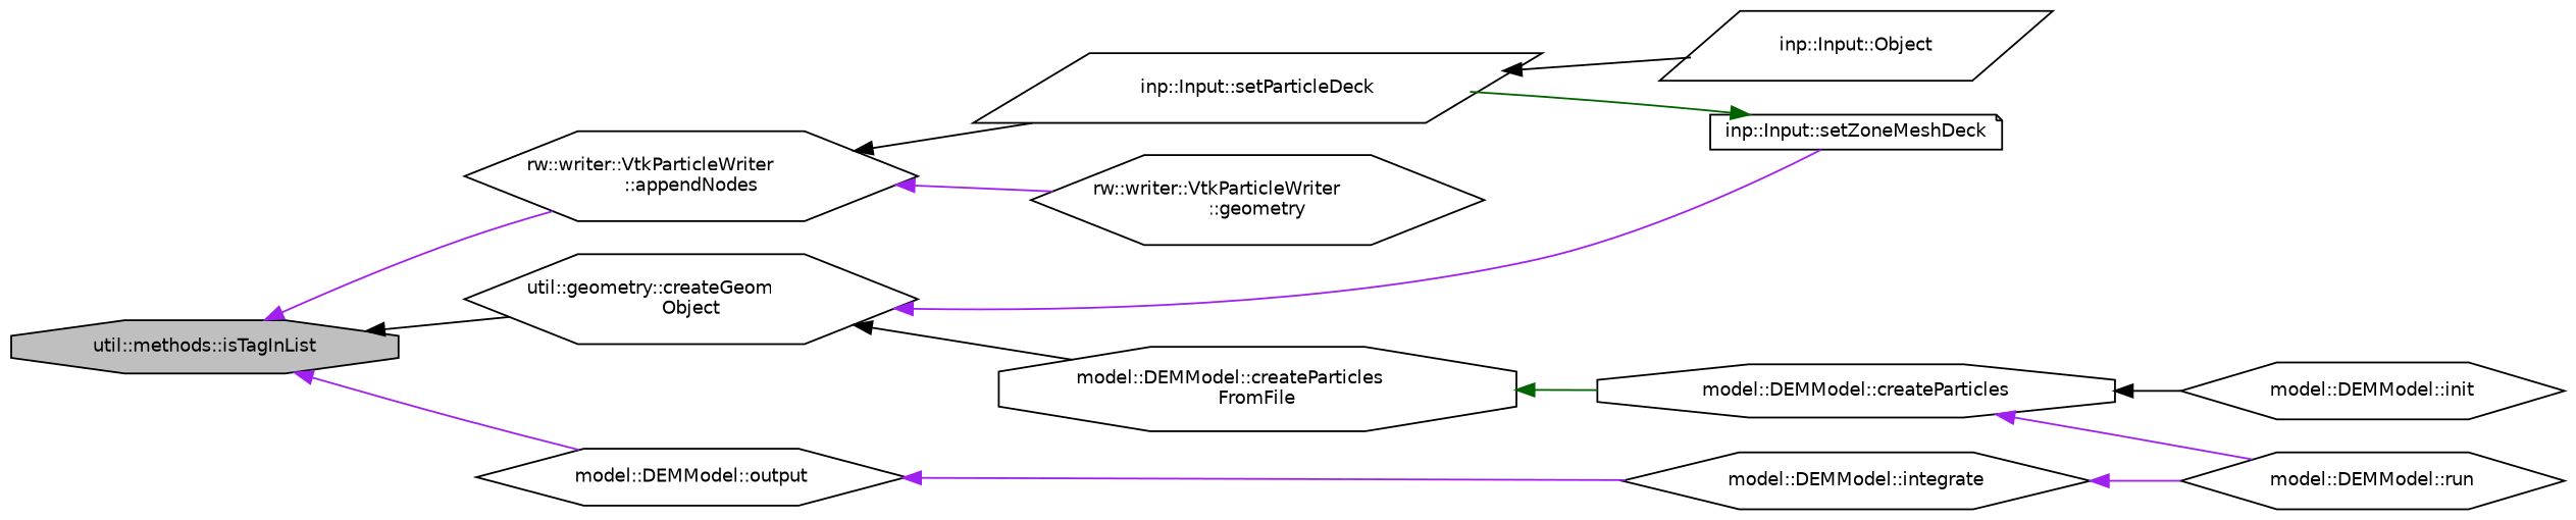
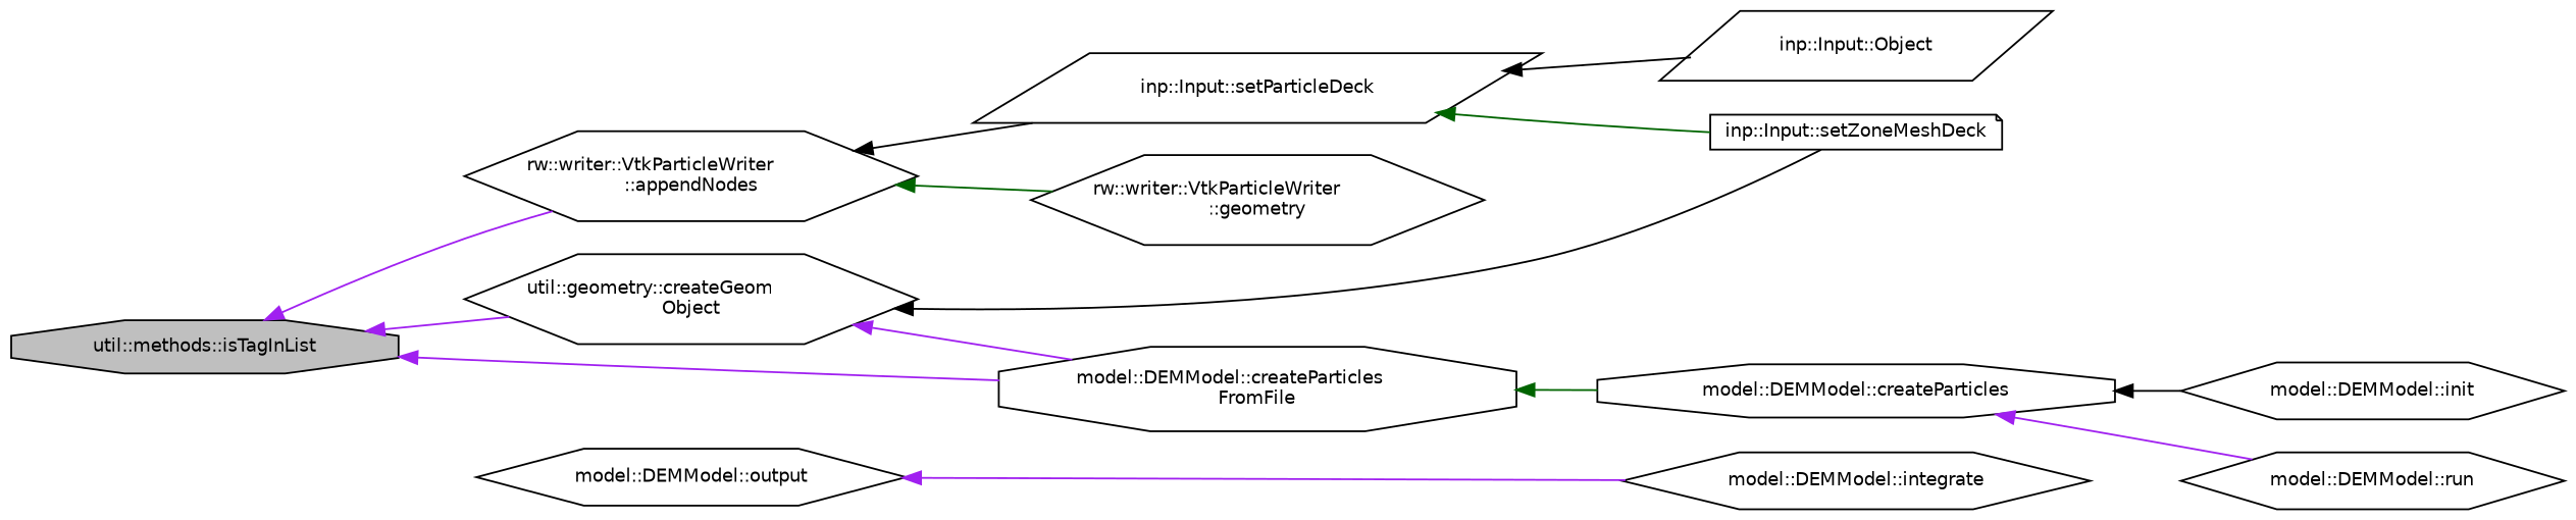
  digraph {
    rankdir=LR
    node [color=black fillcolor=white fontname=Helvetica fontsize=10 shape=hexagon style=filled]
    edge [color=purple dir=back fontname=Helvetica fontsize=10 labelfontname=Helvetica labelfontsize=10 style=solid]
    n1 [fillcolor=grey75 fontcolor=black height=0.2 label="util::methods::isTagInList" shape=octagon width=0.4]
    n2 [height=0.2 label="rw::writer::VtkParticleWriter\l::appendNodes" width=0.4]
    n3 [height=0.2 label="util::geometry::createGeom\lObject" width=0.4]
    n4 [height=0.2 label="model::DEMModel::output" width=0.4]
    n5 [height=0.2 label="rw::writer::VtkParticleWriter\l::geometry" width=0.4]
    n6 [height=0.2 label="inp::Input::setParticleDeck" shape=parallelogram width=0.4]
    n7 [height=0.2 label="model::DEMModel::createParticles\lFromFile" shape=octagon width=0.4]
    n8 [height=0.2 label="inp::Input::setZoneMeshDeck" shape=note width=0.4]
    n9 [height=0.2 label="model::DEMModel::integrate" width=0.4]
    n10 [height=0.2 label="model::DEMModel::createParticles" shape=octagon width=0.4]
    n11 [height=0.2 label="inp::Input::Object" shape=parallelogram width=0.4]
    n12 [height=0.2 label="model::DEMModel::init" width=0.4]
    n13 [height=0.2 label="model::DEMModel::run" width=0.4]
    n1 -> n2
-   n1 -> n3 [color=black]
-   n1 -> n4
-   n2 -> n5
+   n1 -> n3
+   n1 -> n7
+   n2 -> n5 [color=darkgreen]
    n2 -> n6 [color=black]
-   n3 -> n7 [color=black]
-   n3 -> n8
+   n3 -> n7
+   n3 -> n8 [color=black]
    n4 -> n9
    n6 -> n11 [color=black]
    n7 -> n10 [color=darkgreen]
-   n8 -> n6 [color=darkgreen]
-   n9 -> n13
+   n6 -> n8 [color=darkgreen]
    n10 -> n12 [color=black]
    n10 -> n13
  }
